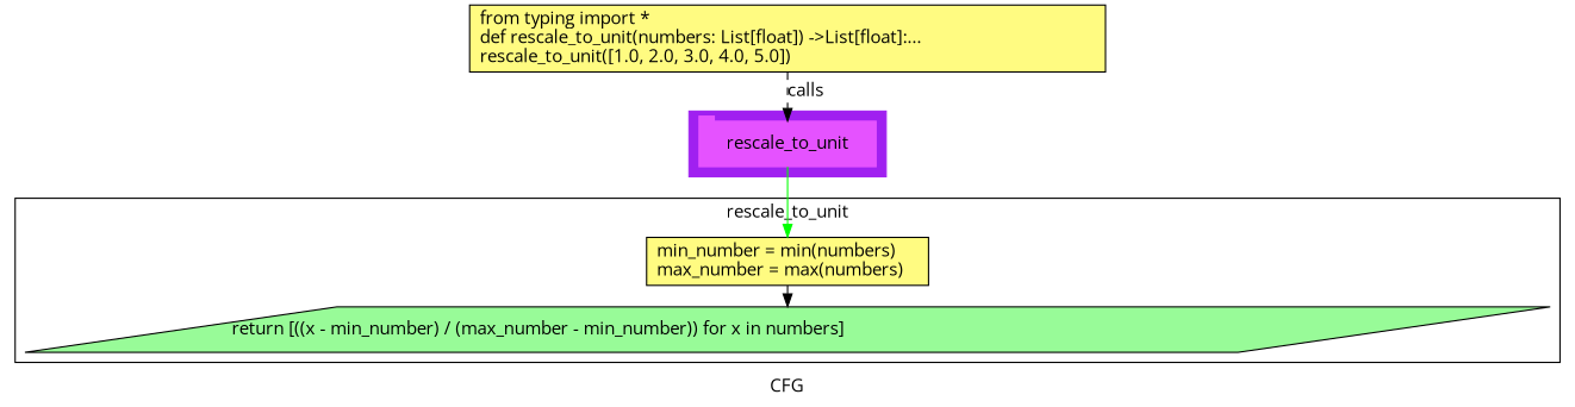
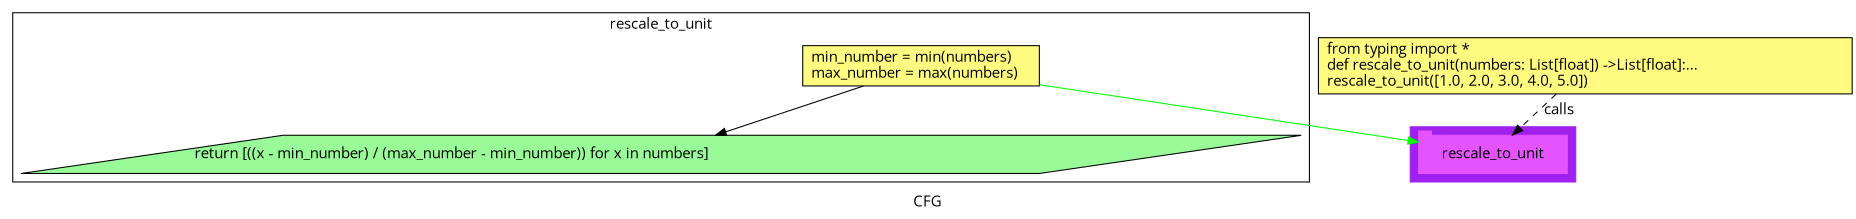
  digraph {
    compound=True
    fontname="Open Sans"
    label=CFG
    pack=False
    rankdir=TB
    ranksep=0.02
    node [fontname="Open Sans" shape=rectangle style="filled,solid" fillcolor="#FFFB81"]
    edge [fontname="Open Sans"]
    n1 [color="#E552FF" height=0.5 label=rescale_to_unit linenum="[9]" shape=tab style=filled width=1.9444 fillcolor=""]
    n2 [height=0.52778 label="min_number = min(numbers)\lmax_number = max(numbers)\l" linenum="[5, 6]" width=3.0972]
    n3 [fillcolor="#98fb98" height=0.5 label="return [((x - min_number) / (max_number - min_number)) for x in numbers]\l" linenum="[7]" shape=parallelogram width=16.173]
    n4 [height=0.73611 label="from typing import *\ldef rescale_to_unit(numbers: List[float]) ->List[float]:...\lrescale_to_unit([1.0, 2.0, 3.0, 4.0, 5.0])\l" linenum="[1]" width=6.9861]
    subgraph cluster_1 {
      color=purple
      compound=true
      label=""
      shape=tab
      style=filled
      n1
    }
    subgraph cluster_2 {
      label=rescale_to_unit
      n2
      n3
      subgraph cluster_3 {
        color=purple
        compound=true
        label=""
        shape=tab
        style=filled
      }
    }
-   n1 -> n2 [color=green]
+   n2 -> n1 [color=green]
    n2 -> n3 [color=black]
    n4 -> n1 [label=calls style=dashed]
  }
